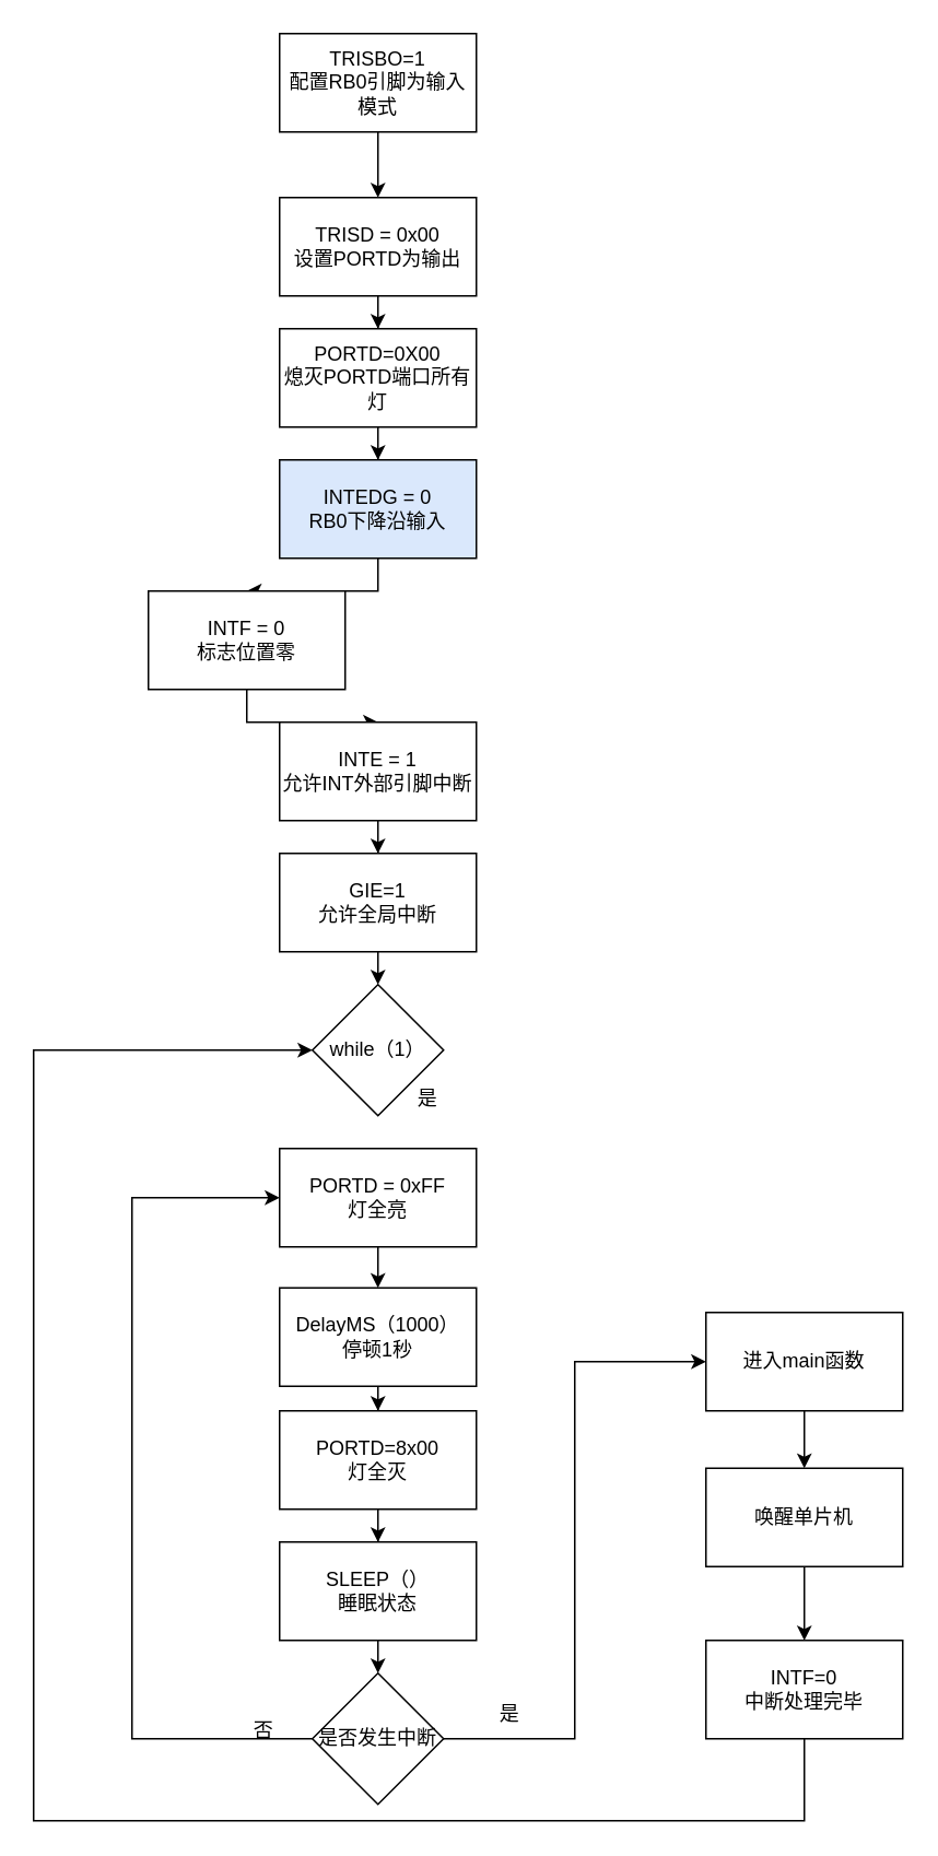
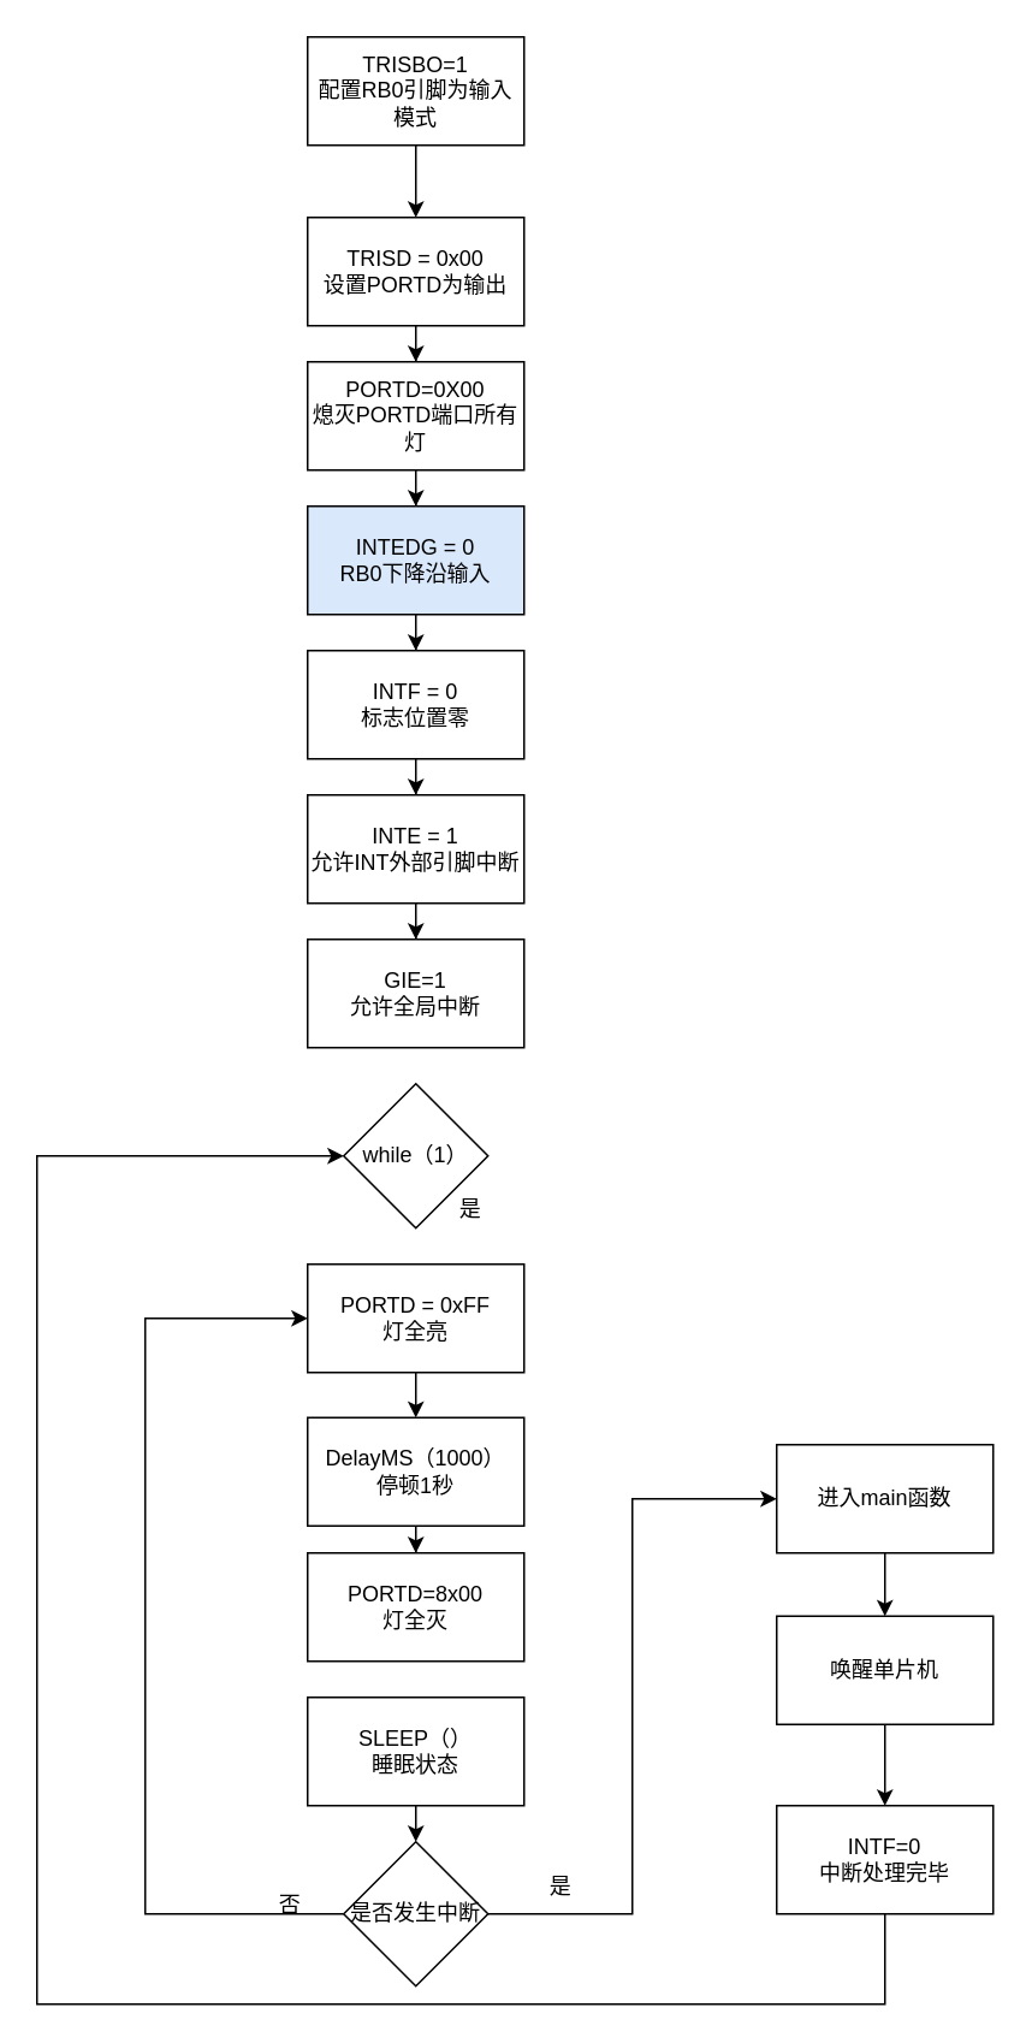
  <mxCell id="0" />
  <mxCell id="1" parent="0" />
  <mxCell id="2" style="edgeStyle=orthogonalEdgeStyle;rounded=0;orthogonalLoop=1;jettySize=auto;html=1;" edge="1" parent="1" source="3" target="5"><mxGeometry relative="1" as="geometry" /></mxCell>
  <mxCell id="3" value="TRISBO=1&lt;br&gt;配置RB0引脚为输入模式" style="rounded=0;whiteSpace=wrap;html=1;" vertex="1" parent="1"><mxGeometry x="170" y="20" width="120" height="60" as="geometry" /></mxCell>
  <mxCell id="4" style="edgeStyle=orthogonalEdgeStyle;rounded=0;orthogonalLoop=1;jettySize=auto;html=1;" edge="1" parent="1" source="5" target="7"><mxGeometry relative="1" as="geometry" /></mxCell>
  <mxCell id="5" value="TRISD = 0x00&lt;br&gt;设置PORTD为输出" style="rounded=0;whiteSpace=wrap;html=1;" vertex="1" parent="1"><mxGeometry x="170" y="120" width="120" height="60" as="geometry" /></mxCell>
  <mxCell id="6" style="edgeStyle=orthogonalEdgeStyle;rounded=0;orthogonalLoop=1;jettySize=auto;html=1;" edge="1" parent="1" source="7" target="9"><mxGeometry relative="1" as="geometry" /></mxCell>
  <mxCell id="7" value="PORTD=0X00&lt;br&gt;熄灭PORTD端口所有灯" style="rounded=0;whiteSpace=wrap;html=1;" vertex="1" parent="1"><mxGeometry x="170" y="200" width="120" height="60" as="geometry" /></mxCell>
  <mxCell id="8" style="edgeStyle=orthogonalEdgeStyle;rounded=0;orthogonalLoop=1;jettySize=auto;html=1;" edge="1" parent="1" source="9" target="11"><mxGeometry relative="1" as="geometry" /></mxCell>
  <mxCell id="9" value="INTEDG = 0&lt;br&gt;RB0下降沿输入" style="rounded=0;whiteSpace=wrap;html=1;fillColor=#dae8fc;" vertex="1" parent="1"><mxGeometry x="170" y="280" width="120" height="60" as="geometry" /></mxCell>
  <mxCell id="10" style="edgeStyle=orthogonalEdgeStyle;rounded=0;orthogonalLoop=1;jettySize=auto;html=1;" edge="1" parent="1" source="11" target="13"><mxGeometry relative="1" as="geometry" /></mxCell>
- <mxCell id="11" value="INTF = 0&lt;br&gt;标志位置零" style="rounded=0;whiteSpace=wrap;html=1;" vertex="1" parent="1"><mxGeometry x="90" y="360" width="120" height="60" as="geometry" /></mxCell>
+ <mxCell id="11" value="INTF = 0&lt;br&gt;标志位置零" style="rounded=0;whiteSpace=wrap;html=1;" vertex="1" parent="1"><mxGeometry x="170" y="360" width="120" height="60" as="geometry" /></mxCell>
  <mxCell id="12" style="edgeStyle=orthogonalEdgeStyle;rounded=0;orthogonalLoop=1;jettySize=auto;html=1;" edge="1" parent="1" source="13" target="15"><mxGeometry relative="1" as="geometry" /></mxCell>
  <mxCell id="13" value="INTE = 1&lt;br&gt;允许INT外部引脚中断" style="rounded=0;whiteSpace=wrap;html=1;" vertex="1" parent="1"><mxGeometry x="170" y="440" width="120" height="60" as="geometry" /></mxCell>
- <mxCell id="14" style="edgeStyle=orthogonalEdgeStyle;rounded=0;orthogonalLoop=1;jettySize=auto;html=1;exitX=0.5;exitY=1;exitDx=0;exitDy=0;entryX=0.5;entryY=0;entryDx=0;entryDy=0;" edge="1" parent="1" source="15" target="27"><mxGeometry relative="1" as="geometry" /></mxCell>
  <mxCell id="15" value="GIE=1&lt;br&gt;允许全局中断" style="rounded=0;whiteSpace=wrap;html=1;" vertex="1" parent="1"><mxGeometry x="170" y="520" width="120" height="60" as="geometry" /></mxCell>
  <mxCell id="16" style="edgeStyle=orthogonalEdgeStyle;rounded=0;orthogonalLoop=1;jettySize=auto;html=1;" edge="1" parent="1" source="17" target="30"><mxGeometry relative="1" as="geometry" /></mxCell>
  <mxCell id="17" value="PORTD = 0xFF&lt;br&gt;灯全亮" style="rounded=0;whiteSpace=wrap;html=1;" vertex="1" parent="1"><mxGeometry x="170" y="700" width="120" height="60" as="geometry" /></mxCell>
  <mxCell id="18" style="edgeStyle=orthogonalEdgeStyle;rounded=0;orthogonalLoop=1;jettySize=auto;html=1;" edge="1" parent="1" source="19" target="36"><mxGeometry relative="1" as="geometry" /></mxCell>
  <mxCell id="19" value="进入main函数" style="rounded=0;whiteSpace=wrap;html=1;" vertex="1" parent="1"><mxGeometry x="430" y="800" width="120" height="60" as="geometry" /></mxCell>
  <mxCell id="20" style="edgeStyle=orthogonalEdgeStyle;rounded=0;orthogonalLoop=1;jettySize=auto;html=1;entryX=0;entryY=0.5;entryDx=0;entryDy=0;" edge="1" parent="1" source="22" target="17"><mxGeometry relative="1" as="geometry"><Array as="points"><mxPoint x="80" y="1060" /><mxPoint x="80" y="730" /></Array></mxGeometry></mxCell>
  <mxCell id="21" style="edgeStyle=orthogonalEdgeStyle;rounded=0;orthogonalLoop=1;jettySize=auto;html=1;exitX=1;exitY=0.5;exitDx=0;exitDy=0;entryX=0;entryY=0.5;entryDx=0;entryDy=0;" edge="1" parent="1" source="22" target="19"><mxGeometry relative="1" as="geometry"><mxPoint x="430" y="430" as="targetPoint" /></mxGeometry></mxCell>
  <mxCell id="22" value="是否发生中断" style="rhombus;whiteSpace=wrap;html=1;rounded=0;" vertex="1" parent="1"><mxGeometry x="190" y="1020" width="80" height="80" as="geometry" /></mxCell>
  <mxCell id="23" value="是" style="text;html=1;align=center;verticalAlign=middle;resizable=0;points=[];autosize=1;strokeColor=none;fillColor=none;" vertex="1" parent="1"><mxGeometry x="290" y="1030" width="40" height="30" as="geometry" /></mxCell>
  <mxCell id="24" value="否" style="text;html=1;align=center;verticalAlign=middle;resizable=0;points=[];autosize=1;strokeColor=none;fillColor=none;" vertex="1" parent="1"><mxGeometry x="140" y="1040" width="40" height="30" as="geometry" /></mxCell>
  <mxCell id="25" style="edgeStyle=orthogonalEdgeStyle;rounded=0;orthogonalLoop=1;jettySize=auto;html=1;entryX=0;entryY=0.5;entryDx=0;entryDy=0;exitX=0.5;exitY=1;exitDx=0;exitDy=0;" edge="1" parent="1" source="26" target="27"><mxGeometry relative="1" as="geometry"><Array as="points"><mxPoint x="490" y="1110" /><mxPoint x="20" y="1110" /><mxPoint x="20" y="640" /></Array><mxPoint x="350" y="865" as="sourcePoint" /><mxPoint x="50" y="700" as="targetPoint" /></mxGeometry></mxCell>
  <mxCell id="26" value="INTF=0&lt;br&gt;中断处理完毕" style="whiteSpace=wrap;html=1;rounded=0;" vertex="1" parent="1"><mxGeometry x="430" y="1000" width="120" height="60" as="geometry" /></mxCell>
  <mxCell id="27" value="while（1）" style="rhombus;whiteSpace=wrap;html=1;rounded=0;" vertex="1" parent="1"><mxGeometry x="190" y="600" width="80" height="80" as="geometry" /></mxCell>
  <mxCell id="28" value="是" style="text;html=1;align=center;verticalAlign=middle;resizable=0;points=[];autosize=1;strokeColor=none;fillColor=none;" vertex="1" parent="1"><mxGeometry x="240" y="655" width="40" height="30" as="geometry" /></mxCell>
  <mxCell id="29" style="edgeStyle=orthogonalEdgeStyle;rounded=0;orthogonalLoop=1;jettySize=auto;html=1;" edge="1" parent="1" source="30" target="32"><mxGeometry relative="1" as="geometry" /></mxCell>
  <mxCell id="30" value="DelayMS（1000）&lt;br&gt;停顿1秒" style="rounded=0;whiteSpace=wrap;html=1;" vertex="1" parent="1"><mxGeometry x="170" y="785" width="120" height="60" as="geometry" /></mxCell>
- <mxCell id="31" style="edgeStyle=orthogonalEdgeStyle;rounded=0;orthogonalLoop=1;jettySize=auto;html=1;" edge="1" parent="1" source="32" target="34"><mxGeometry relative="1" as="geometry" /></mxCell>
  <mxCell id="32" value="PORTD=8x00&lt;br&gt;灯全灭" style="rounded=0;whiteSpace=wrap;html=1;" vertex="1" parent="1"><mxGeometry x="170" y="860" width="120" height="60" as="geometry" /></mxCell>
  <mxCell id="33" style="edgeStyle=orthogonalEdgeStyle;rounded=0;orthogonalLoop=1;jettySize=auto;html=1;exitX=0.5;exitY=1;exitDx=0;exitDy=0;entryX=0.5;entryY=0;entryDx=0;entryDy=0;" edge="1" parent="1" source="34" target="22"><mxGeometry relative="1" as="geometry" /></mxCell>
  <mxCell id="34" value="SLEEP（）&lt;br&gt;睡眠状态" style="rounded=0;whiteSpace=wrap;html=1;" vertex="1" parent="1"><mxGeometry x="170" y="940" width="120" height="60" as="geometry" /></mxCell>
  <mxCell id="35" style="edgeStyle=orthogonalEdgeStyle;rounded=0;orthogonalLoop=1;jettySize=auto;html=1;entryX=0.5;entryY=0;entryDx=0;entryDy=0;" edge="1" parent="1" source="36" target="26"><mxGeometry relative="1" as="geometry" /></mxCell>
  <mxCell id="36" value="唤醒单片机" style="rounded=0;whiteSpace=wrap;html=1;" vertex="1" parent="1"><mxGeometry x="430" y="895" width="120" height="60" as="geometry" /></mxCell>
